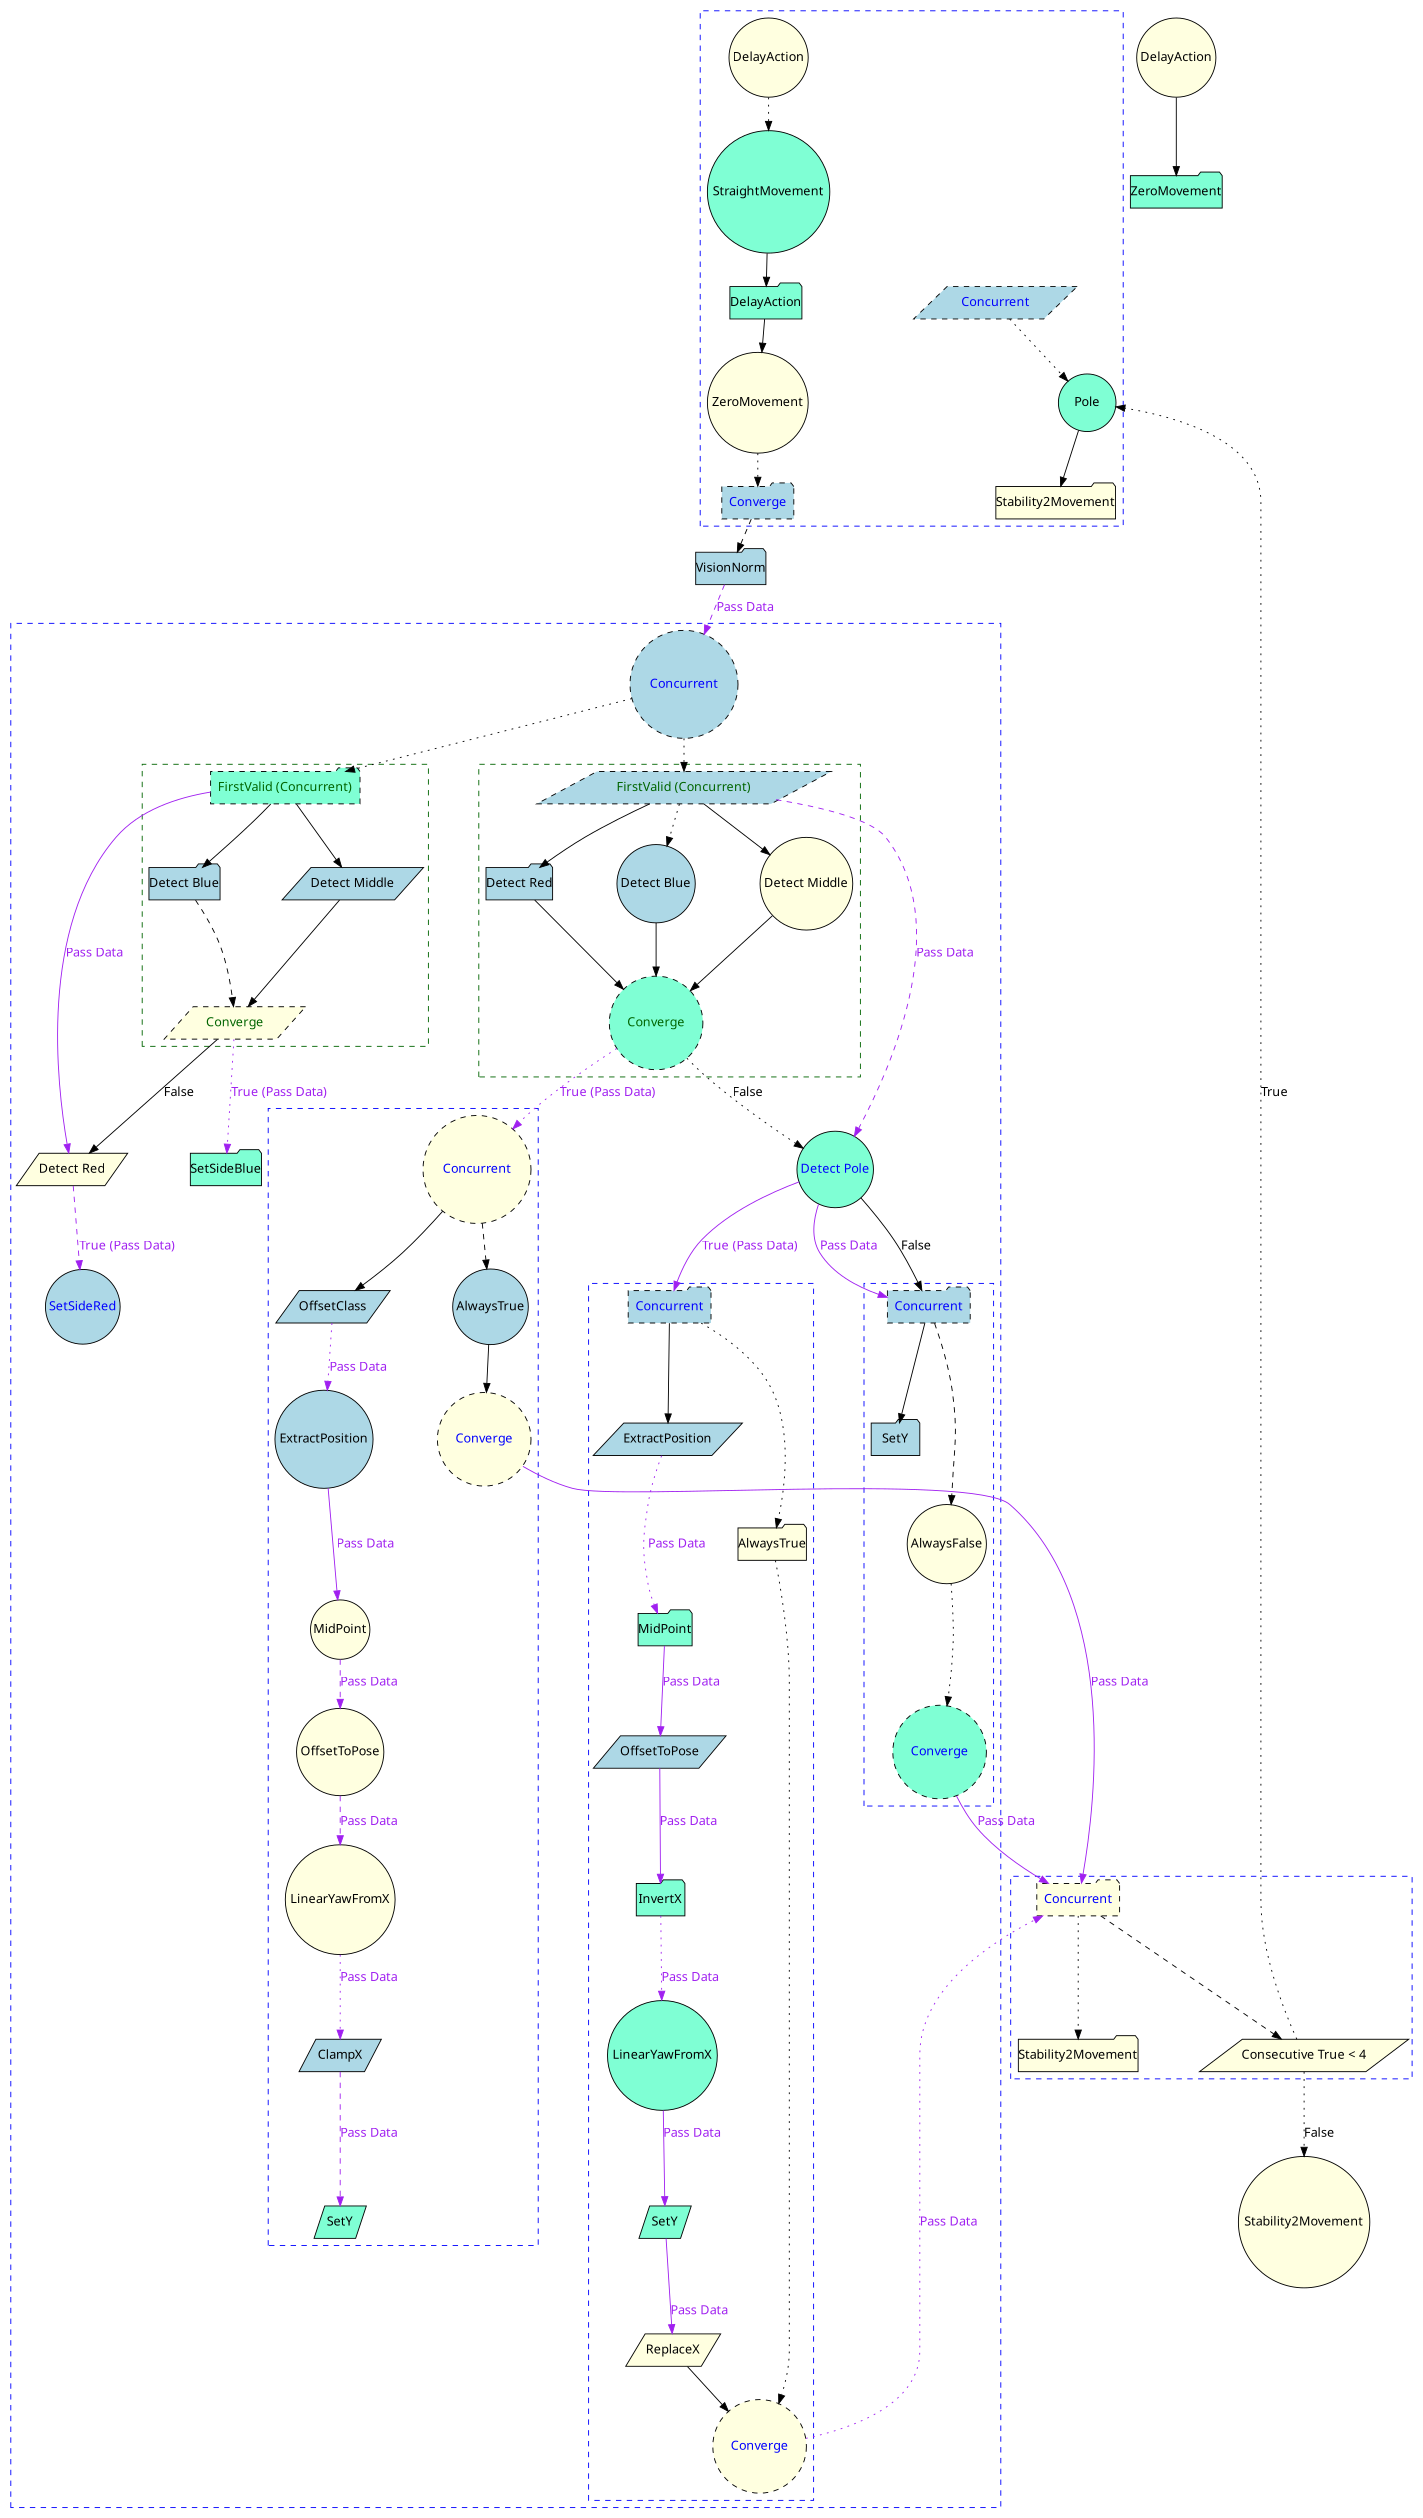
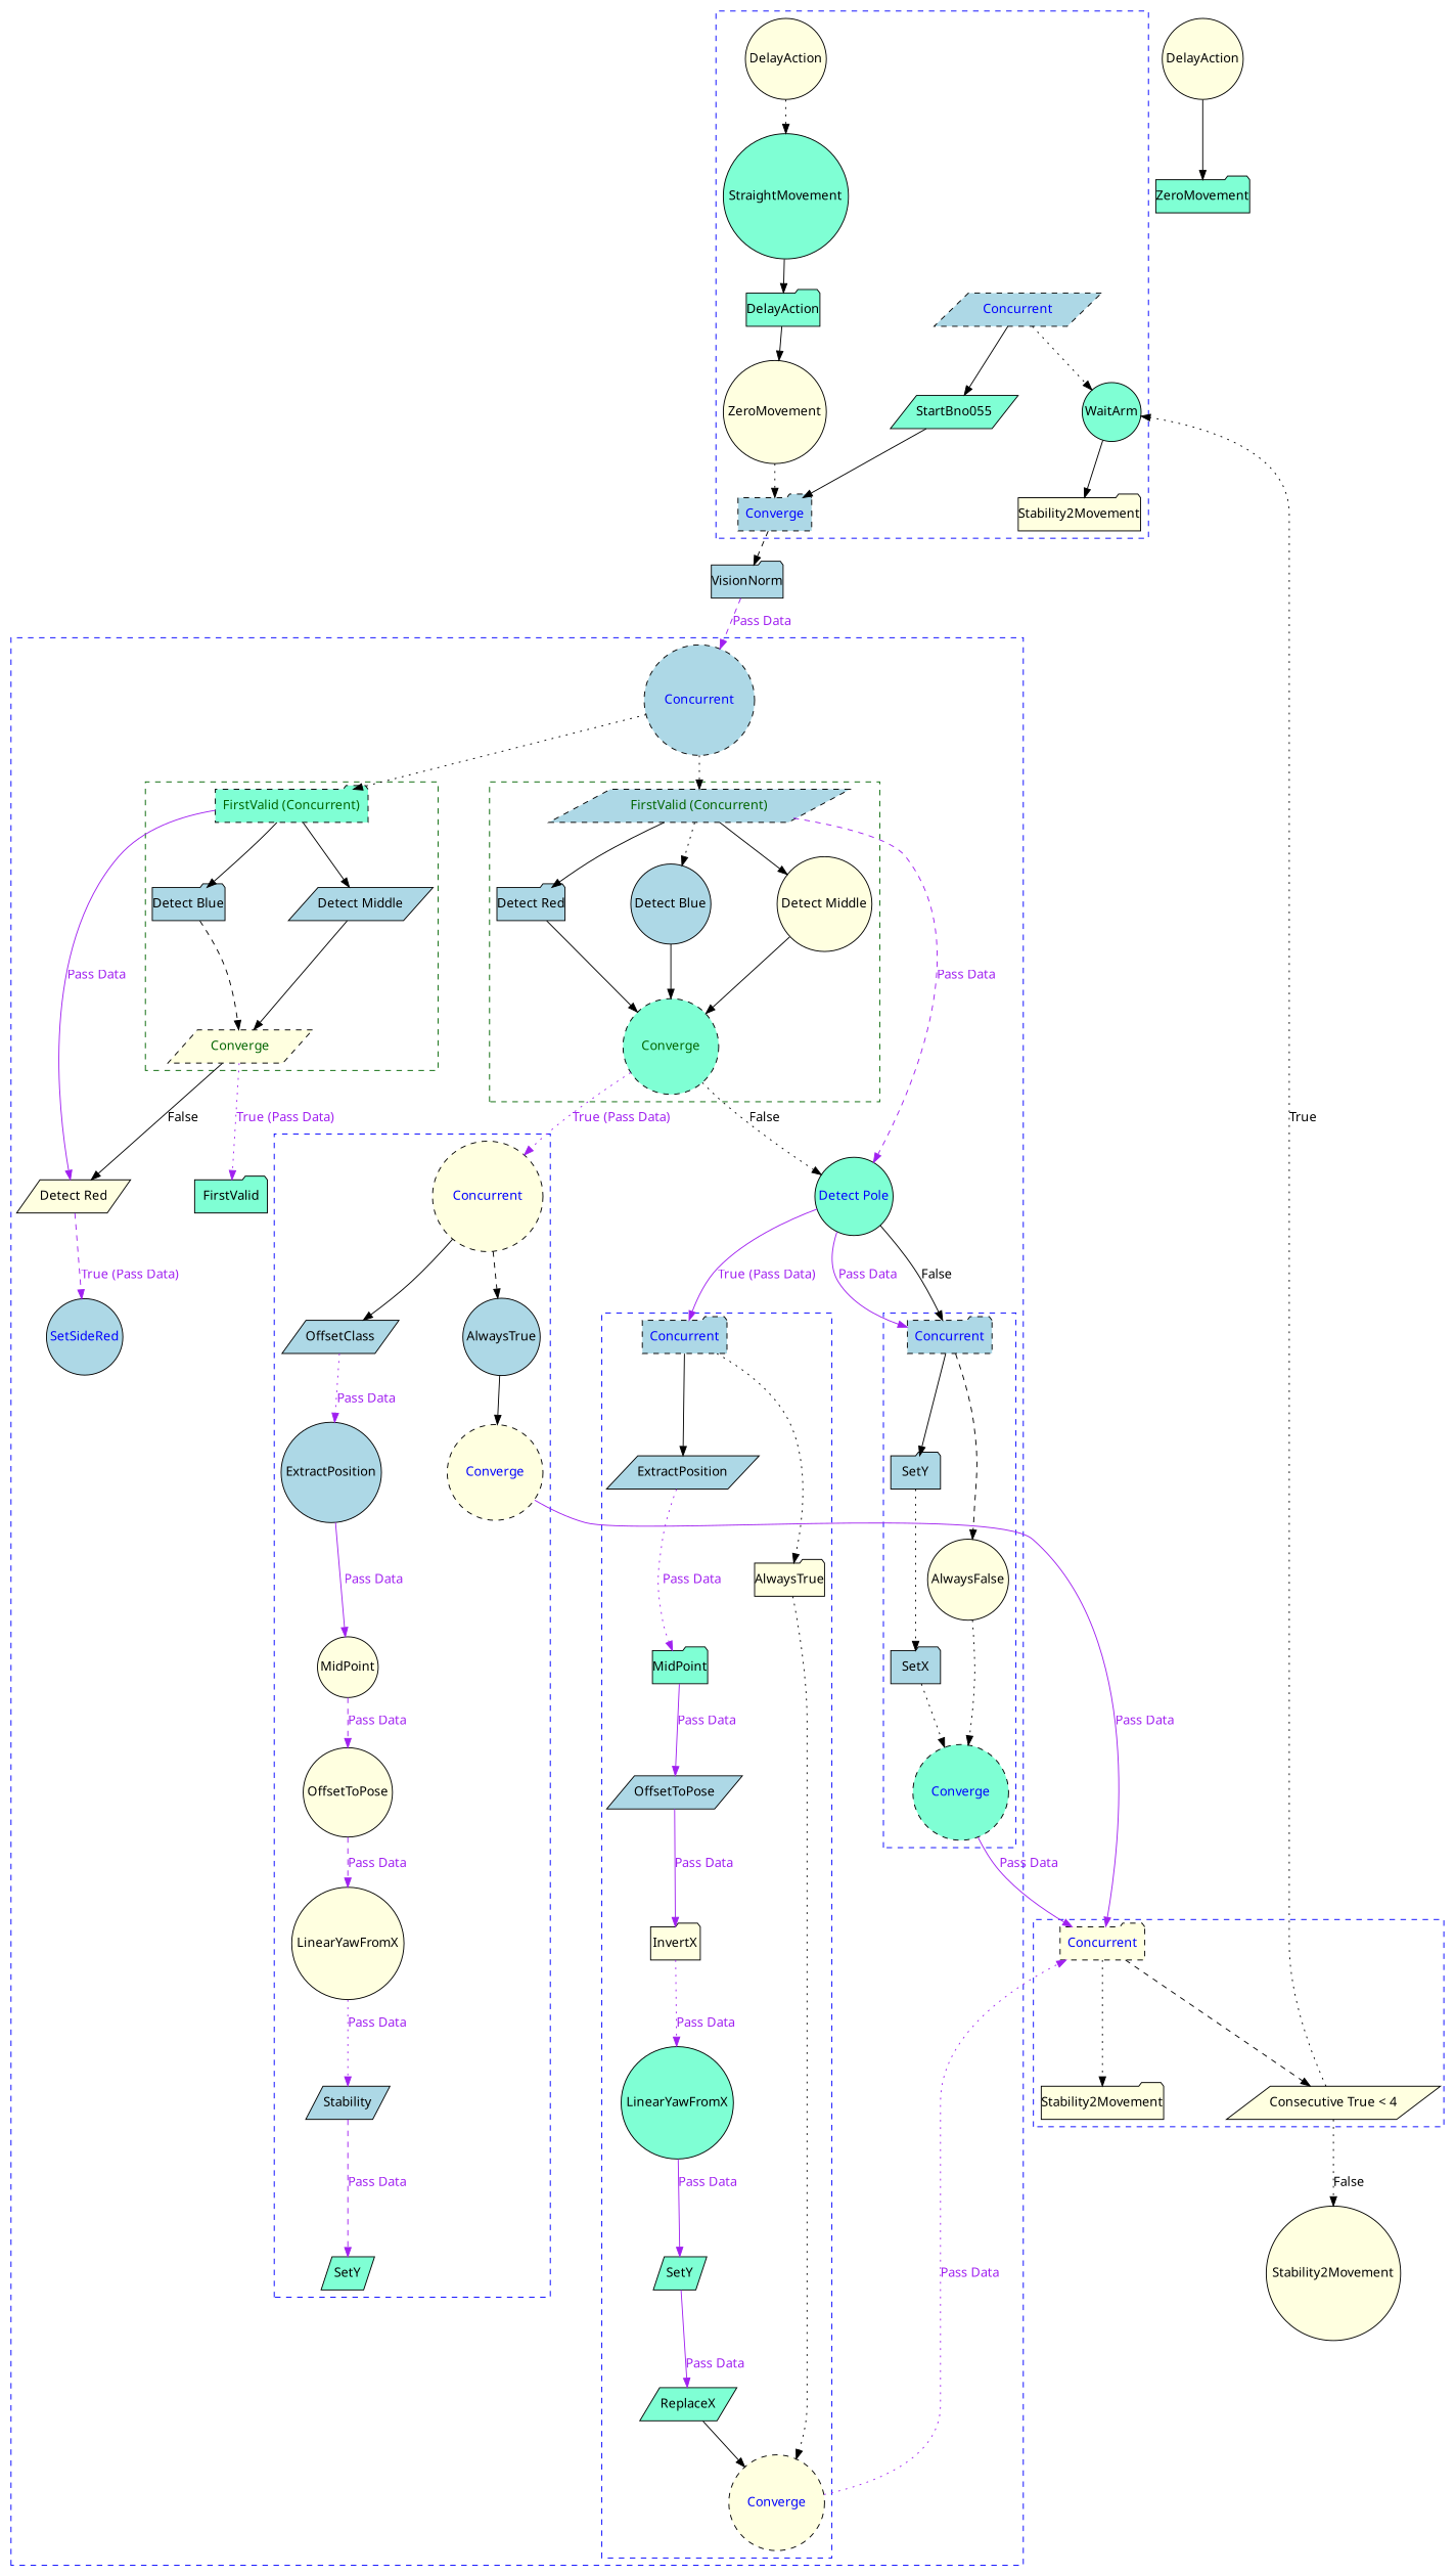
  digraph {
    fontname="Noto Sans"
    nodesep=1.0
    splines=true
    node [fillcolor=lightyellow fontname="Noto Sans" margin=0 shape=circle style=filled]
    edge [fontname="Noto Sans" style=solid]
    n1 [fillcolor=aquamarine label=StraightMovement]
    n2 [fillcolor=aquamarine label=DelayAction shape=folder]
    n3 [label=ZeroMovement]
    n4 [fillcolor=lightblue fontcolor=blue label=Converge shape=folder style="dashed,filled" margin=""]
    n5 [label=DelayAction]
-   n6 [fillcolor=aquamarine label=Pole]
+   n6 [fillcolor=aquamarine label=WaitArm]
    n7 [label=Stability2Movement shape=folder]
    n8 [fillcolor=lightblue fontcolor=blue label=Concurrent shape=parallelogram style="dashed,filled" margin=""]
+   n9 [fillcolor=aquamarine label=StartBno055 shape=parallelogram]
    n10 [fontcolor=darkgreen label=Converge shape=parallelogram style="dashed,filled" margin=""]
    n11 [fillcolor=aquamarine fontcolor=darkgreen label="FirstValid (Concurrent)" shape=folder style="dashed,filled" margin=""]
    n12 [fillcolor=lightblue label="Detect Blue" shape=folder]
    n13 [fillcolor=lightblue label="Detect Middle" shape=parallelogram]
    n14 [fillcolor=aquamarine label=SetY shape=parallelogram]
    n15 [fontcolor=blue label=Converge style="dashed,filled" margin=""]
-   n16 [fillcolor=lightblue label=ClampX shape=parallelogram]
+   n16 [fillcolor=lightblue label=Stability shape=parallelogram]
    n17 [label=LinearYawFromX]
    n18 [label=OffsetToPose]
    n19 [label=MidPoint]
    n20 [fillcolor=lightblue label=ExtractPosition]
    n21 [fillcolor=lightblue label=OffsetClass shape=parallelogram]
    n22 [fontcolor=blue label=Concurrent style="dashed,filled" margin=""]
    n23 [fillcolor=lightblue label=AlwaysTrue]
    n24 [fillcolor=aquamarine label=SetY shape=parallelogram]
-   n25 [label=ReplaceX shape=parallelogram]
+   n25 [fillcolor=aquamarine label=ReplaceX shape=parallelogram]
    n26 [fontcolor=blue label=Converge style="dashed,filled" margin=""]
    n27 [fillcolor=aquamarine label=LinearYawFromX]
-   n28 [fillcolor=aquamarine label=InvertX shape=folder]
+   n28 [label=InvertX shape=folder]
    n29 [fillcolor=lightblue label=OffsetToPose shape=parallelogram]
    n30 [fillcolor=aquamarine label=MidPoint shape=folder]
    n31 [fillcolor=lightblue label=ExtractPosition shape=parallelogram]
    n32 [fillcolor=lightblue fontcolor=blue label=Concurrent shape=folder style="dashed,filled" margin=""]
    n33 [label=AlwaysTrue shape=folder]
    n34 [fillcolor=lightblue label=SetY shape=folder]
+   n35 [fillcolor=lightblue label=SetX shape=folder]
    n36 [fillcolor=aquamarine fontcolor=blue label=Converge style="dashed,filled" margin=""]
    n37 [fillcolor=lightblue fontcolor=blue label=Concurrent shape=folder style="dashed,filled" margin=""]
    n38 [label=AlwaysFalse]
    n39 [fillcolor=aquamarine fontcolor=darkgreen label=Converge style="dashed,filled" margin=""]
    n40 [fillcolor=lightblue fontcolor=darkgreen label="FirstValid (Concurrent)" shape=parallelogram style="dashed,filled" margin=""]
    n41 [fillcolor=lightblue label="Detect Blue"]
    n42 [label="Detect Middle"]
    n43 [fillcolor=lightblue label="Detect Red" shape=folder]
    n44 [label="Detect Red" shape=parallelogram]
    n45 [fillcolor=lightblue fontcolor=blue label=SetSideRed]
-   n46 [fillcolor=aquamarine label=SetSideBlue shape=folder]
+   n46 [fillcolor=aquamarine label=FirstValid shape=folder]
    n47 [fillcolor=aquamarine fontcolor=blue label="Detect Pole"]
    n48 [fillcolor=lightblue fontcolor=blue label=Concurrent style="dashed,filled" margin=""]
    n49 [label="Consecutive True < 4" shape=parallelogram]
    n50 [fontcolor=blue label=Concurrent shape=folder style="dashed,filled" margin=""]
    n51 [label=Stability2Movement shape=folder]
    n52 [fillcolor=lightblue label=VisionNorm shape=folder]
    n53 [label=Stability2Movement]
    n54 [label=DelayAction]
    n55 [fillcolor=aquamarine label=ZeroMovement shape=folder]
    subgraph cluster_1 {
      color=blue
      style=dashed
      n1
      n2
      n3
      n4
      n5
      n6
      n7
      n8
+     n9
    }
    subgraph cluster_2 {
      color=blue
      style=dashed
      n44
      n45
      n46
      n47
      n48
      subgraph cluster_3 {
        color=darkgreen
        style=dashed
        n10
        n11
        n12
        n13
      }
      subgraph cluster_4 {
        color=blue
        style=dashed
        n14
        n15
        n16
        n17
        n18
        n19
        n20
        n21
        n22
        n23
      }
      subgraph cluster_5 {
        color=blue
        style=dashed
        n24
        n25
        n26
        n27
        n28
        n29
        n30
        n31
        n32
        n33
      }
      subgraph cluster_6 {
        color=blue
        style=dashed
        n34
+       n35
        n36
        n37
        n38
      }
      subgraph cluster_7 {
        color=darkgreen
        style=dashed
        n39
        n40
        n41
        n42
        n43
      }
    }
    subgraph cluster_8 {
      color=blue
      style=dashed
      n49
      n50
      n51
    }
    n1 -> n2
    n2 -> n3
    n3 -> n4 [style=dotted]
    n4 -> n52 [style=dashed]
    n5 -> n1 [style=dotted]
    n6 -> n7
    n8 -> n6 [style=dotted]
+   n8 -> n9
+   n9 -> n4
    n10 -> n44 [label=False]
    n10 -> n46 [color=purple fontcolor=purple label="True (Pass Data)" style=dotted]
    n11 -> n12
    n11 -> n13
    n11 -> n44 [color=purple fontcolor=purple label="Pass Data"]
    n12 -> n10 [style=dashed]
    n13 -> n10
    n15 -> n50 [color=purple fontcolor=purple label="Pass Data"]
    n16 -> n14 [color=purple fontcolor=purple label="Pass Data" style=dashed]
    n17 -> n16 [color=purple fontcolor=purple label="Pass Data" style=dotted]
    n18 -> n17 [color=purple fontcolor=purple label="Pass Data" style=dashed]
    n19 -> n18 [color=purple fontcolor=purple label="Pass Data" style=dashed]
    n20 -> n19 [color=purple fontcolor=purple label="Pass Data"]
    n21 -> n20 [color=purple fontcolor=purple label="Pass Data" style=dotted]
    n22 -> n21
    n22 -> n23 [style=dashed]
    n23 -> n15
    n24 -> n25 [color=purple fontcolor=purple label="Pass Data"]
    n25 -> n26
    n26 -> n50 [color=purple fontcolor=purple label="Pass Data" style=dotted]
    n27 -> n24 [color=purple fontcolor=purple label="Pass Data"]
    n28 -> n27 [color=purple fontcolor=purple label="Pass Data" style=dotted]
    n29 -> n28 [color=purple fontcolor=purple label="Pass Data"]
    n30 -> n29 [color=purple fontcolor=purple label="Pass Data"]
    n31 -> n30 [color=purple fontcolor=purple label="Pass Data" style=dotted]
    n32 -> n31
    n32 -> n33 [style=dotted]
    n33 -> n26 [style=dotted]
+   n34 -> n35 [style=dotted]
+   n35 -> n36 [style=dotted]
    n36 -> n50 [color=purple fontcolor=purple label="Pass Data"]
    n37 -> n34
    n37 -> n38 [style=dashed]
    n38 -> n36 [style=dotted]
    n39 -> n22 [color=purple fontcolor=purple label="True (Pass Data)" style=dotted]
    n39 -> n47 [label=False style=dotted]
    n40 -> n41 [style=dotted]
    n40 -> n42
    n40 -> n43
    n40 -> n47 [color=purple fontcolor=purple label="Pass Data" style=dashed]
    n41 -> n39
    n42 -> n39
    n43 -> n39
    n44 -> n45 [color=purple fontcolor=purple label="True (Pass Data)" style=dashed]
    n47 -> n32 [color=purple fontcolor=purple label="True (Pass Data)"]
    n47 -> n37 [label=False]
    n47 -> n37 [color=purple fontcolor=purple label="Pass Data"]
    n48 -> n11 [style=dotted]
    n48 -> n40 [style=dotted]
    n49 -> n6 [label=True style=dotted]
    n49 -> n53 [label=False style=dotted]
    n50 -> n49 [style=dashed]
    n50 -> n51 [style=dotted]
    n52 -> n48 [color=purple fontcolor=purple label="Pass Data" style=dashed]
    n54 -> n55
  }
